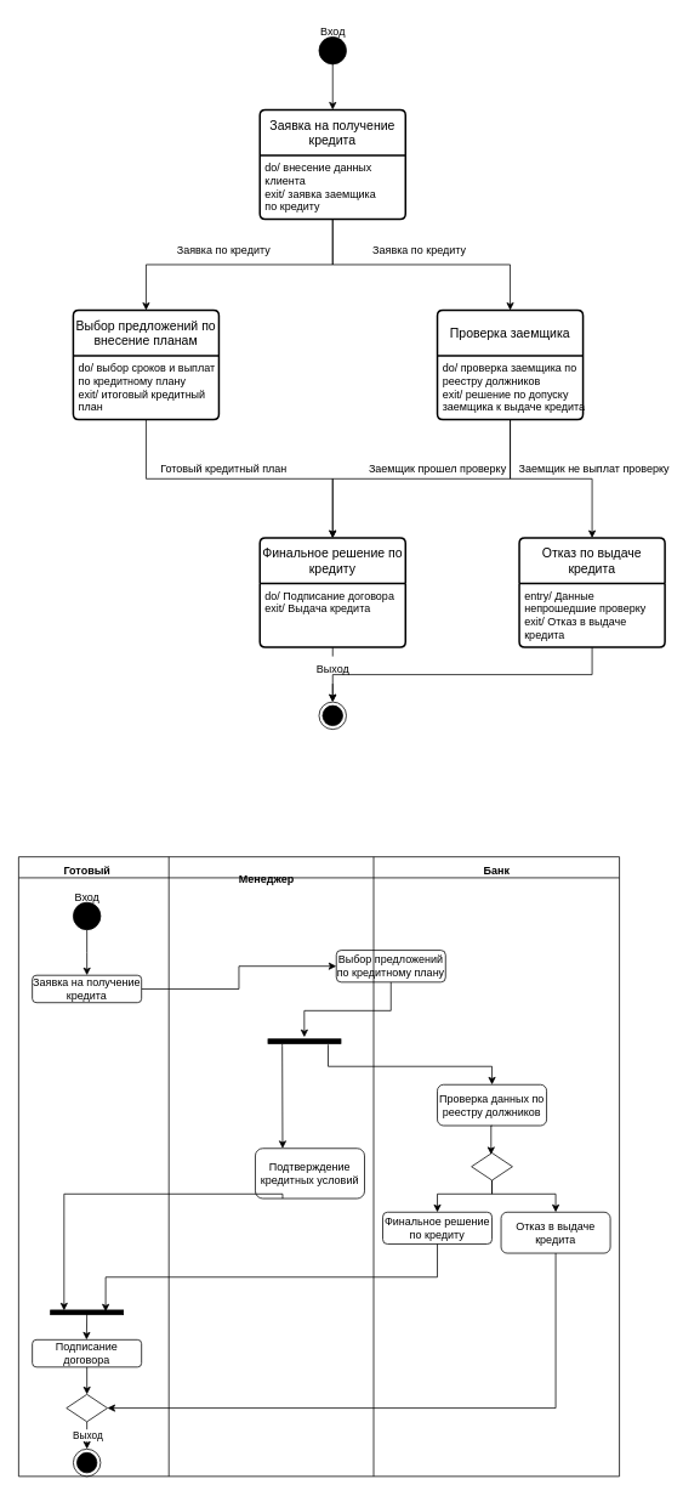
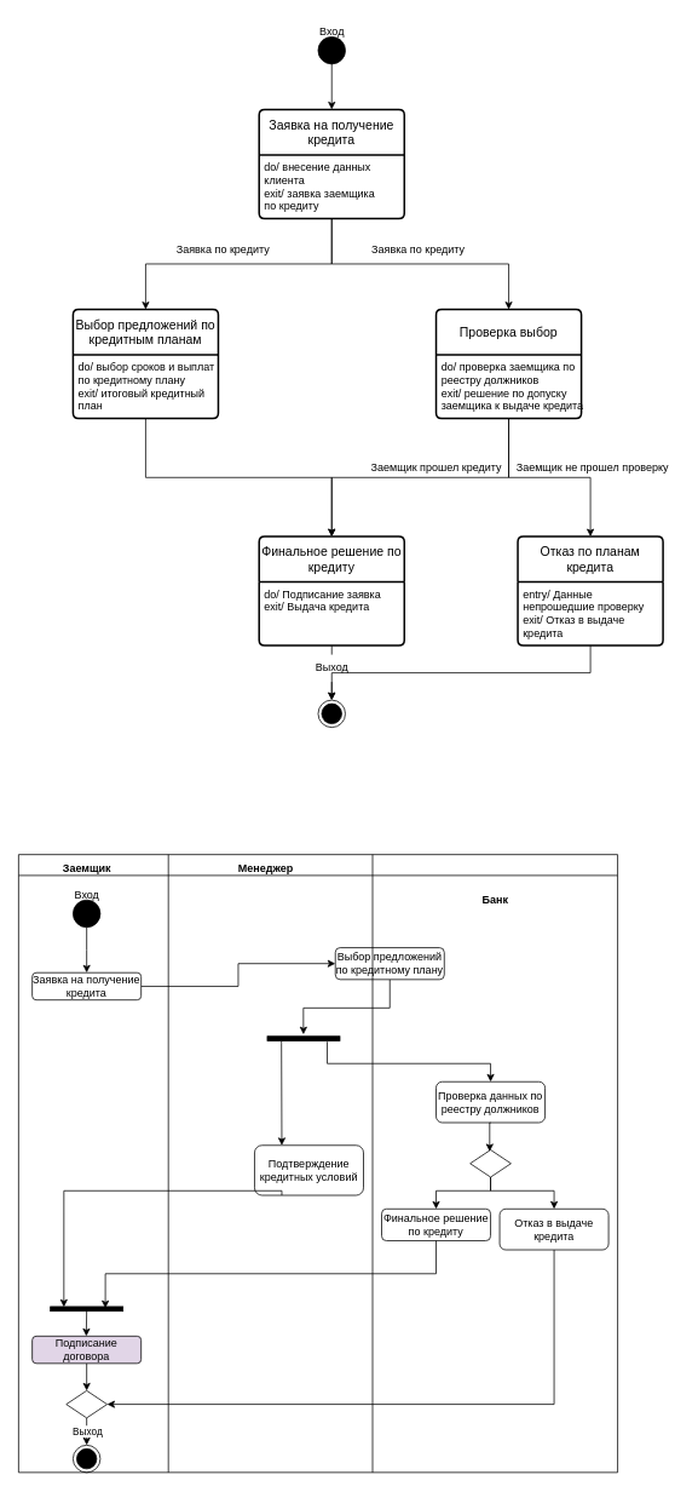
  <mxCell id="0" />
  <mxCell id="1" parent="0" />
  <mxCell id="2" style="edgeStyle=orthogonalEdgeStyle;rounded=0;orthogonalLoop=1;jettySize=auto;html=1;exitX=0.5;exitY=1;exitDx=0;exitDy=0;" parent="1" source="3" target="4" edge="1"><mxGeometry relative="1" as="geometry" /></mxCell>
  <mxCell id="3" value="" style="ellipse;fillColor=strokeColor;html=1;" parent="1" vertex="1"><mxGeometry x="350" y="40" width="30" height="30" as="geometry" /></mxCell>
  <mxCell id="4" value="Заявка на получение кредита" style="swimlane;childLayout=stackLayout;horizontal=1;startSize=50;horizontalStack=0;rounded=1;fontSize=14;fontStyle=0;strokeWidth=2;resizeParent=0;resizeLast=1;shadow=0;dashed=0;align=center;arcSize=4;whiteSpace=wrap;html=1;" parent="1" vertex="1"><mxGeometry x="285" y="120" width="160" height="120" as="geometry" /></mxCell>
  <mxCell id="5" value="do/ внесение данных &lt;br&gt;клиента&lt;br&gt;exit/ заявка заемщика &lt;br&gt;по кредиту" style="align=left;strokeColor=none;fillColor=none;spacingLeft=4;fontSize=12;verticalAlign=top;resizable=0;rotatable=0;part=1;html=1;" parent="4" vertex="1"><mxGeometry y="50" width="160" height="70" as="geometry" /></mxCell>
- <mxCell id="6" value="Выбор предложений по внесение планам" style="swimlane;childLayout=stackLayout;horizontal=1;startSize=50;horizontalStack=0;rounded=1;fontSize=14;fontStyle=0;strokeWidth=2;resizeParent=0;resizeLast=1;shadow=0;dashed=0;align=center;arcSize=4;whiteSpace=wrap;html=1;" parent="1" vertex="1"><mxGeometry x="80" y="340" width="160" height="120" as="geometry" /></mxCell>
+ <mxCell id="6" value="Выбор предложений по кредитным планам" style="swimlane;childLayout=stackLayout;horizontal=1;startSize=50;horizontalStack=0;rounded=1;fontSize=14;fontStyle=0;strokeWidth=2;resizeParent=0;resizeLast=1;shadow=0;dashed=0;align=center;arcSize=4;whiteSpace=wrap;html=1;" parent="1" vertex="1"><mxGeometry x="80" y="340" width="160" height="120" as="geometry" /></mxCell>
  <mxCell id="7" value="do/ выбор сроков и выплат&lt;br&gt;по кредитному плану&lt;br&gt;exit/ итоговый кредитный &lt;br&gt;план" style="align=left;strokeColor=none;fillColor=none;spacingLeft=4;fontSize=12;verticalAlign=top;resizable=0;rotatable=0;part=1;html=1;" parent="6" vertex="1"><mxGeometry y="50" width="160" height="70" as="geometry" /></mxCell>
- <mxCell id="8" value="Проверка заемщика" style="swimlane;childLayout=stackLayout;horizontal=1;startSize=50;horizontalStack=0;rounded=1;fontSize=14;fontStyle=0;strokeWidth=2;resizeParent=0;resizeLast=1;shadow=0;dashed=0;align=center;arcSize=4;whiteSpace=wrap;html=1;" parent="1" vertex="1"><mxGeometry x="480" y="340" width="160" height="120" as="geometry" /></mxCell>
+ <mxCell id="8" value="Проверка выбор" style="swimlane;childLayout=stackLayout;horizontal=1;startSize=50;horizontalStack=0;rounded=1;fontSize=14;fontStyle=0;strokeWidth=2;resizeParent=0;resizeLast=1;shadow=0;dashed=0;align=center;arcSize=4;whiteSpace=wrap;html=1;" parent="1" vertex="1"><mxGeometry x="480" y="340" width="160" height="120" as="geometry" /></mxCell>
  <mxCell id="9" value="do/ проверка заемщика по &lt;br&gt;реестру должников&lt;br&gt;exit/ решение по допуску&lt;br&gt;заемщика к выдаче&amp;nbsp;&lt;span style=&quot;background-color: initial;&quot;&gt;кредита&lt;/span&gt;" style="align=left;strokeColor=none;fillColor=none;spacingLeft=4;fontSize=12;verticalAlign=top;resizable=0;rotatable=0;part=1;html=1;" parent="8" vertex="1"><mxGeometry y="50" width="160" height="70" as="geometry" /></mxCell>
  <mxCell id="10" value="Финальное решение по кредиту" style="swimlane;childLayout=stackLayout;horizontal=1;startSize=50;horizontalStack=0;rounded=1;fontSize=14;fontStyle=0;strokeWidth=2;resizeParent=0;resizeLast=1;shadow=0;dashed=0;align=center;arcSize=4;whiteSpace=wrap;html=1;" parent="1" vertex="1"><mxGeometry x="285" y="590" width="160" height="120" as="geometry" /></mxCell>
- <mxCell id="11" value="do/ Подписание договора&lt;br&gt;exit/ Выдача кредита" style="align=left;strokeColor=none;fillColor=none;spacingLeft=4;fontSize=12;verticalAlign=top;resizable=0;rotatable=0;part=1;html=1;" parent="10" vertex="1"><mxGeometry y="50" width="160" height="70" as="geometry" /></mxCell>
+ <mxCell id="11" value="do/ Подписание заявка&lt;br&gt;exit/ Выдача кредита" style="align=left;strokeColor=none;fillColor=none;spacingLeft=4;fontSize=12;verticalAlign=top;resizable=0;rotatable=0;part=1;html=1;" parent="10" vertex="1"><mxGeometry y="50" width="160" height="70" as="geometry" /></mxCell>
  <mxCell id="12" value="" style="ellipse;html=1;shape=endState;fillColor=strokeColor;" parent="1" vertex="1"><mxGeometry x="350" y="770" width="30" height="30" as="geometry" /></mxCell>
  <mxCell id="13" style="edgeStyle=orthogonalEdgeStyle;rounded=0;orthogonalLoop=1;jettySize=auto;html=1;exitX=0.5;exitY=1;exitDx=0;exitDy=0;entryX=0.5;entryY=0;entryDx=0;entryDy=0;" parent="1" source="5" target="8" edge="1"><mxGeometry relative="1" as="geometry"><mxPoint x="365" y="350" as="targetPoint" /></mxGeometry></mxCell>
  <mxCell id="14" style="edgeStyle=orthogonalEdgeStyle;rounded=0;orthogonalLoop=1;jettySize=auto;html=1;exitX=0.5;exitY=1;exitDx=0;exitDy=0;entryX=0.5;entryY=0;entryDx=0;entryDy=0;" parent="1" source="5" target="6" edge="1"><mxGeometry relative="1" as="geometry" /></mxCell>
  <mxCell id="15" style="edgeStyle=orthogonalEdgeStyle;rounded=0;orthogonalLoop=1;jettySize=auto;html=1;exitX=0.5;exitY=1;exitDx=0;exitDy=0;entryX=0.5;entryY=0;entryDx=0;entryDy=0;" parent="1" source="7" target="10" edge="1"><mxGeometry relative="1" as="geometry" /></mxCell>
  <mxCell id="16" style="edgeStyle=orthogonalEdgeStyle;rounded=0;orthogonalLoop=1;jettySize=auto;html=1;exitX=0.5;exitY=1;exitDx=0;exitDy=0;entryX=0.5;entryY=0;entryDx=0;entryDy=0;" parent="1" source="21" target="12" edge="1"><mxGeometry relative="1" as="geometry" /></mxCell>
  <mxCell id="17" value="Вход" style="text;html=1;align=center;verticalAlign=middle;resizable=0;points=[];autosize=1;strokeColor=none;fillColor=none;" parent="1" vertex="1"><mxGeometry x="340" width="50" height="30" as="geometry" y="20" /></mxCell>
  <mxCell id="18" value="Заявка по кредиту" style="text;html=1;align=center;verticalAlign=middle;resizable=0;points=[];autosize=1;strokeColor=none;fillColor=none;" parent="1" vertex="1"><mxGeometry x="395" y="260" width="130" height="30" as="geometry" /></mxCell>
  <mxCell id="19" value="Заявка по кредиту" style="text;html=1;align=center;verticalAlign=middle;resizable=0;points=[];autosize=1;strokeColor=none;fillColor=none;" parent="1" vertex="1"><mxGeometry x="180" y="260" width="130" height="30" as="geometry" /></mxCell>
  <mxCell id="20" value="" style="edgeStyle=orthogonalEdgeStyle;rounded=0;orthogonalLoop=1;jettySize=auto;html=1;exitX=0.5;exitY=1;exitDx=0;exitDy=0;entryX=0.5;entryY=0;entryDx=0;entryDy=0;endArrow=none;endFill=0;" parent="1" source="11" target="21" edge="1"><mxGeometry relative="1" as="geometry"><mxPoint x="365" y="710" as="sourcePoint" /><mxPoint x="365" y="770" as="targetPoint" /></mxGeometry></mxCell>
  <mxCell id="21" value="Выход" style="text;html=1;align=center;verticalAlign=middle;resizable=0;points=[];autosize=1;strokeColor=none;fillColor=none;" parent="1" vertex="1"><mxGeometry x="335" y="720" width="60" height="30" as="geometry" /></mxCell>
- <mxCell id="22" value="Готовый кредитный план" style="text;html=1;align=center;verticalAlign=middle;resizable=0;points=[];autosize=1;strokeColor=none;fillColor=none;" parent="1" vertex="1"><mxGeometry x="165" y="500" width="160" height="30" as="geometry" /></mxCell>
  <mxCell id="23" value="" style="swimlane;whiteSpace=wrap;html=1;" parent="1" vertex="1"><mxGeometry x="20" y="940" width="660" height="680" as="geometry"><mxRectangle x="160" y="900" width="50" height="40" as="alternateBounds" /></mxGeometry></mxCell>
  <mxCell id="24" style="edgeStyle=orthogonalEdgeStyle;rounded=0;orthogonalLoop=1;jettySize=auto;html=1;exitX=0.5;exitY=1;exitDx=0;exitDy=0;entryX=0.5;entryY=0;entryDx=0;entryDy=0;" edge="1" parent="23" source="56" target="47"><mxGeometry relative="1" as="geometry" /></mxCell>
  <mxCell id="25" value="Выход" style="edgeLabel;html=1;align=center;verticalAlign=middle;resizable=0;points=[];" vertex="1" connectable="0" parent="24"><mxGeometry x="-0.077" relative="1" as="geometry"><mxPoint as="offset" /></mxGeometry></mxCell>
- <mxCell id="26" value="&lt;b&gt;Готовый&lt;/b&gt;" style="text;html=1;align=center;verticalAlign=middle;resizable=0;points=[];autosize=1;strokeColor=none;fillColor=none;" parent="23" vertex="1"><mxGeometry x="35" width="80" height="30" as="geometry" /></mxCell>
- <mxCell id="27" value="&lt;b&gt;Банк&lt;/b&gt;" style="text;html=1;align=center;verticalAlign=middle;resizable=0;points=[];autosize=1;strokeColor=none;fillColor=none;" parent="23" vertex="1"><mxGeometry x="500" width="50" height="30" as="geometry" /></mxCell>
+ <mxCell id="26" value="&lt;b&gt;Заемщик&lt;/b&gt;" style="text;html=1;align=center;verticalAlign=middle;resizable=0;points=[];autosize=1;strokeColor=none;fillColor=none;" parent="23" vertex="1"><mxGeometry x="35" width="80" height="30" as="geometry" /></mxCell>
+ <mxCell id="27" value="&lt;b&gt;Банк&lt;/b&gt;" style="text;html=1;align=center;verticalAlign=middle;resizable=0;points=[];autosize=1;strokeColor=none;fillColor=none;" parent="23" vertex="1"><mxGeometry x="500" y="35" width="50" height="30" as="geometry" /></mxCell>
  <mxCell id="28" style="edgeStyle=orthogonalEdgeStyle;rounded=0;orthogonalLoop=1;jettySize=auto;html=1;exitX=0.5;exitY=1;exitDx=0;exitDy=0;" parent="23" source="29" edge="1"><mxGeometry relative="1" as="geometry"><mxPoint x="75" y="130" as="targetPoint" /></mxGeometry></mxCell>
  <mxCell id="29" value="" style="ellipse;fillColor=strokeColor;html=1;" parent="23" vertex="1"><mxGeometry x="60" y="50" width="30" height="30" as="geometry" /></mxCell>
  <mxCell id="30" value="Вход" style="text;html=1;align=center;verticalAlign=middle;resizable=0;points=[];autosize=1;strokeColor=none;fillColor=none;" parent="23" vertex="1"><mxGeometry x="50" y="30" width="50" height="30" as="geometry" /></mxCell>
  <mxCell id="31" style="edgeStyle=orthogonalEdgeStyle;rounded=0;orthogonalLoop=1;jettySize=auto;html=1;exitX=1;exitY=0.5;exitDx=0;exitDy=0;entryX=0;entryY=0.5;entryDx=0;entryDy=0;" parent="23" source="32" target="34" edge="1"><mxGeometry relative="1" as="geometry" /></mxCell>
  <mxCell id="32" value="Заявка на получение кредита" style="rounded=1;whiteSpace=wrap;html=1;" parent="23" vertex="1"><mxGeometry x="15" y="130" width="120" height="30" as="geometry" /></mxCell>
  <mxCell id="33" style="edgeStyle=orthogonalEdgeStyle;rounded=0;orthogonalLoop=1;jettySize=auto;html=1;exitX=0.5;exitY=1;exitDx=0;exitDy=0;entryX=-0.406;entryY=0.502;entryDx=0;entryDy=0;entryPerimeter=0;" parent="23" source="34" target="35" edge="1"><mxGeometry relative="1" as="geometry"><mxPoint x="314" y="220" as="targetPoint" /></mxGeometry></mxCell>
  <mxCell id="34" value="Выбор предложений по кредитному плану" style="rounded=1;whiteSpace=wrap;html=1;" parent="23" vertex="1"><mxGeometry x="349" y="102.5" width="120" height="35" as="geometry" /></mxCell>
  <mxCell id="35" value="" style="html=1;points=[];perimeter=orthogonalPerimeter;fillColor=strokeColor;rotation=90;" parent="23" vertex="1"><mxGeometry x="311.5" y="162.5" width="5" height="80" as="geometry" /></mxCell>
  <mxCell id="36" value="Проверка данных по реестру должников" style="rounded=1;whiteSpace=wrap;html=1;" parent="23" vertex="1"><mxGeometry x="460" y="250" width="120" height="45" as="geometry" /></mxCell>
  <mxCell id="37" style="edgeStyle=orthogonalEdgeStyle;rounded=0;orthogonalLoop=1;jettySize=auto;html=1;exitX=0.5;exitY=1;exitDx=0;exitDy=0;entryX=1;entryY=0.5;entryDx=0;entryDy=0;" edge="1" parent="23" source="38" target="56"><mxGeometry relative="1" as="geometry" /></mxCell>
  <mxCell id="38" value="Отказ в выдаче кредита" style="rounded=1;whiteSpace=wrap;html=1;" parent="23" vertex="1"><mxGeometry x="530" y="390" width="120" height="45" as="geometry" /></mxCell>
  <mxCell id="39" style="edgeStyle=orthogonalEdgeStyle;rounded=0;orthogonalLoop=1;jettySize=auto;html=1;entryX=0.5;entryY=0;entryDx=0;entryDy=0;" parent="23" target="36" edge="1"><mxGeometry relative="1" as="geometry"><mxPoint x="340" y="280" as="targetPoint" /><mxPoint x="340" y="206" as="sourcePoint" /><Array as="points"><mxPoint x="340" y="206" /><mxPoint x="340" y="230" /><mxPoint x="555" y="230" /></Array></mxGeometry></mxCell>
  <mxCell id="40" style="edgeStyle=orthogonalEdgeStyle;rounded=0;orthogonalLoop=1;jettySize=auto;html=1;exitX=0.5;exitY=1;exitDx=0;exitDy=0;entryX=0.5;entryY=0;entryDx=0;entryDy=0;endArrow=classic;endFill=1;" parent="23" source="41" target="56" edge="1"><mxGeometry relative="1" as="geometry"><mxPoint x="75" y="580" as="targetPoint" /></mxGeometry></mxCell>
- <mxCell id="41" value="Подписание договора" style="rounded=1;whiteSpace=wrap;html=1;" parent="23" vertex="1"><mxGeometry x="15" y="530" width="120" height="30" as="geometry" /></mxCell>
+ <mxCell id="41" value="Подписание договора" style="rounded=1;whiteSpace=wrap;html=1;fillColor=#e1d5e7;" parent="23" vertex="1"><mxGeometry x="15" y="530" width="120" height="30" as="geometry" /></mxCell>
  <mxCell id="42" value="Подтверждение кредитных условий" style="rounded=1;whiteSpace=wrap;html=1;" parent="23" vertex="1"><mxGeometry x="260" y="320" width="120" height="55" as="geometry" /></mxCell>
  <mxCell id="43" style="edgeStyle=orthogonalEdgeStyle;rounded=0;orthogonalLoop=1;jettySize=auto;html=1;exitX=1.067;exitY=0.805;exitDx=0;exitDy=0;entryX=0.25;entryY=0;entryDx=0;entryDy=0;exitPerimeter=0;" parent="23" source="35" target="42" edge="1"><mxGeometry relative="1" as="geometry"><mxPoint x="300" y="242.5" as="targetPoint" /><mxPoint x="300" y="207.5" as="sourcePoint" /><Array as="points"><mxPoint x="290" y="208" /><mxPoint x="290" y="208" /></Array></mxGeometry></mxCell>
  <mxCell id="44" value="" style="html=1;points=[];perimeter=orthogonalPerimeter;fillColor=strokeColor;rotation=90;" parent="23" vertex="1"><mxGeometry x="72.5" y="460" width="5" height="80" as="geometry" /></mxCell>
  <mxCell id="45" style="edgeStyle=orthogonalEdgeStyle;rounded=0;orthogonalLoop=1;jettySize=auto;html=1;exitX=0.25;exitY=1;exitDx=0;exitDy=0;entryX=0.097;entryY=0.814;entryDx=0;entryDy=0;entryPerimeter=0;" parent="23" source="42" target="44" edge="1"><mxGeometry relative="1" as="geometry"><Array as="points"><mxPoint x="290" y="370" /><mxPoint x="50" y="370" /></Array></mxGeometry></mxCell>
  <mxCell id="46" style="edgeStyle=orthogonalEdgeStyle;rounded=0;orthogonalLoop=1;jettySize=auto;html=1;entryX=-0.406;entryY=0.502;entryDx=0;entryDy=0;entryPerimeter=0;" parent="23" edge="1"><mxGeometry relative="1" as="geometry"><mxPoint x="74.58" y="530" as="targetPoint" /><mxPoint x="75" y="500" as="sourcePoint" /></mxGeometry></mxCell>
  <mxCell id="47" value="" style="ellipse;html=1;shape=endState;fillColor=strokeColor;" parent="23" vertex="1"><mxGeometry x="60" y="650" width="30" height="30" as="geometry" /></mxCell>
  <mxCell id="48" value="" style="endArrow=none;html=1;rounded=0;entryX=0.75;entryY=0;entryDx=0;entryDy=0;" parent="23" edge="1"><mxGeometry width="50" height="50" relative="1" as="geometry"><mxPoint x="390" y="680" as="sourcePoint" /><mxPoint x="390" as="targetPoint" /></mxGeometry></mxCell>
  <mxCell id="49" value="Финальное решение по кредиту" style="rounded=1;whiteSpace=wrap;html=1;" parent="23" vertex="1"><mxGeometry x="400" y="390" width="120" height="35" as="geometry" /></mxCell>
- <mxCell id="50" value="&lt;b&gt;Менеджер&lt;/b&gt;" style="text;html=1;align=center;verticalAlign=middle;resizable=0;points=[];autosize=1;strokeColor=none;fillColor=none;" parent="23" vertex="1"><mxGeometry x="231.5" y="10" width="80" height="30" as="geometry" /></mxCell>
+ <mxCell id="50" value="&lt;b&gt;Менеджер&lt;/b&gt;" style="text;html=1;align=center;verticalAlign=middle;resizable=0;points=[];autosize=1;strokeColor=none;fillColor=none;" parent="23" vertex="1"><mxGeometry x="231.5" width="80" height="30" as="geometry" /></mxCell>
  <mxCell id="51" style="edgeStyle=orthogonalEdgeStyle;rounded=0;orthogonalLoop=1;jettySize=auto;html=1;exitX=0.5;exitY=1;exitDx=0;exitDy=0;entryX=0.34;entryY=0.243;entryDx=0;entryDy=0;entryPerimeter=0;" parent="23" source="49" target="44" edge="1"><mxGeometry relative="1" as="geometry" /></mxCell>
  <mxCell id="52" style="edgeStyle=orthogonalEdgeStyle;rounded=0;orthogonalLoop=1;jettySize=auto;html=1;exitX=0.5;exitY=1;exitDx=0;exitDy=0;entryX=-0.133;entryY=0.481;entryDx=0;entryDy=0;entryPerimeter=0;" parent="23" source="36" edge="1"><mxGeometry relative="1" as="geometry"><mxPoint x="519.02" y="326.835" as="targetPoint" /></mxGeometry></mxCell>
  <mxCell id="53" style="edgeStyle=orthogonalEdgeStyle;rounded=0;orthogonalLoop=1;jettySize=auto;html=1;exitX=0.5;exitY=1;exitDx=0;exitDy=0;entryX=0.5;entryY=0;entryDx=0;entryDy=0;" edge="1" parent="23" source="55" target="49"><mxGeometry relative="1" as="geometry"><Array as="points"><mxPoint x="520" y="370" /><mxPoint x="460" y="370" /></Array></mxGeometry></mxCell>
  <mxCell id="54" style="edgeStyle=orthogonalEdgeStyle;rounded=0;orthogonalLoop=1;jettySize=auto;html=1;exitX=0.5;exitY=1;exitDx=0;exitDy=0;entryX=0.5;entryY=0;entryDx=0;entryDy=0;" edge="1" parent="23" source="55" target="38"><mxGeometry relative="1" as="geometry"><Array as="points"><mxPoint x="520" y="370" /><mxPoint x="590" y="370" /></Array></mxGeometry></mxCell>
  <mxCell id="55" value="" style="rhombus;" vertex="1" parent="23"><mxGeometry x="497.5" y="325" width="45" height="30" as="geometry" /></mxCell>
  <mxCell id="56" value="" style="rhombus;" vertex="1" parent="23"><mxGeometry x="52.5" y="590" width="45" height="30" as="geometry" /></mxCell>
  <mxCell id="57" value="" style="endArrow=none;html=1;rounded=0;entryX=0.25;entryY=0;entryDx=0;entryDy=0;exitX=0.25;exitY=1;exitDx=0;exitDy=0;" parent="1" source="23" target="23" edge="1"><mxGeometry width="50" height="50" relative="1" as="geometry"><mxPoint x="210" y="1250" as="sourcePoint" /><mxPoint x="260" y="1200" as="targetPoint" /><Array as="points" /></mxGeometry></mxCell>
- <mxCell id="58" value="Отказ по выдаче кредита" style="swimlane;childLayout=stackLayout;horizontal=1;startSize=50;horizontalStack=0;rounded=1;fontSize=14;fontStyle=0;strokeWidth=2;resizeParent=0;resizeLast=1;shadow=0;dashed=0;align=center;arcSize=4;whiteSpace=wrap;html=1;" parent="1" vertex="1"><mxGeometry x="570" y="590" width="160" height="120" as="geometry" /></mxCell>
+ <mxCell id="58" value="Отказ по планам кредита" style="swimlane;childLayout=stackLayout;horizontal=1;startSize=50;horizontalStack=0;rounded=1;fontSize=14;fontStyle=0;strokeWidth=2;resizeParent=0;resizeLast=1;shadow=0;dashed=0;align=center;arcSize=4;whiteSpace=wrap;html=1;" parent="1" vertex="1"><mxGeometry x="570" y="590" width="160" height="120" as="geometry" /></mxCell>
  <mxCell id="59" value="entry/ Данные&amp;nbsp;&lt;div&gt;непрошедшие проверку&lt;br&gt;exit/ Отказ в выдаче&amp;nbsp;&lt;/div&gt;&lt;div&gt;кредита&lt;/div&gt;" style="align=left;strokeColor=none;fillColor=none;spacingLeft=4;fontSize=12;verticalAlign=top;resizable=0;rotatable=0;part=1;html=1;" parent="58" vertex="1"><mxGeometry y="50" width="160" height="70" as="geometry" /></mxCell>
  <mxCell id="60" style="edgeStyle=orthogonalEdgeStyle;rounded=0;orthogonalLoop=1;jettySize=auto;html=1;exitX=0.5;exitY=1;exitDx=0;exitDy=0;entryX=0.5;entryY=0;entryDx=0;entryDy=0;" parent="1" source="9" target="10" edge="1"><mxGeometry relative="1" as="geometry" /></mxCell>
  <mxCell id="61" style="edgeStyle=orthogonalEdgeStyle;rounded=0;orthogonalLoop=1;jettySize=auto;html=1;exitX=0.5;exitY=1;exitDx=0;exitDy=0;entryX=0.5;entryY=0;entryDx=0;entryDy=0;" parent="1" source="9" target="58" edge="1"><mxGeometry relative="1" as="geometry" /></mxCell>
- <mxCell id="62" value="Заемщик прошел проверку" style="text;html=1;align=center;verticalAlign=middle;resizable=0;points=[];autosize=1;strokeColor=none;fillColor=none;" parent="1" vertex="1"><mxGeometry x="395" y="500" width="170" height="30" as="geometry" /></mxCell>
- <mxCell id="63" value="Заемщик не выплат проверку" style="text;html=1;align=center;verticalAlign=middle;resizable=0;points=[];autosize=1;strokeColor=none;fillColor=none;" parent="1" vertex="1"><mxGeometry x="557" y="500" width="190" height="30" as="geometry" /></mxCell>
+ <mxCell id="62" value="Заемщик прошел кредиту" style="text;html=1;align=center;verticalAlign=middle;resizable=0;points=[];autosize=1;strokeColor=none;fillColor=none;" parent="1" vertex="1"><mxGeometry x="395" y="500" width="170" height="30" as="geometry" /></mxCell>
+ <mxCell id="63" value="Заемщик не прошел проверку" style="text;html=1;align=center;verticalAlign=middle;resizable=0;points=[];autosize=1;strokeColor=none;fillColor=none;" parent="1" vertex="1"><mxGeometry x="557" y="500" width="190" height="30" as="geometry" /></mxCell>
  <mxCell id="64" style="edgeStyle=orthogonalEdgeStyle;rounded=0;orthogonalLoop=1;jettySize=auto;html=1;exitX=0.5;exitY=1;exitDx=0;exitDy=0;entryX=0.5;entryY=0;entryDx=0;entryDy=0;" parent="1" source="59" target="12" edge="1"><mxGeometry relative="1" as="geometry"><Array as="points"><mxPoint x="650" y="740" /><mxPoint x="365" y="740" /></Array></mxGeometry></mxCell>
